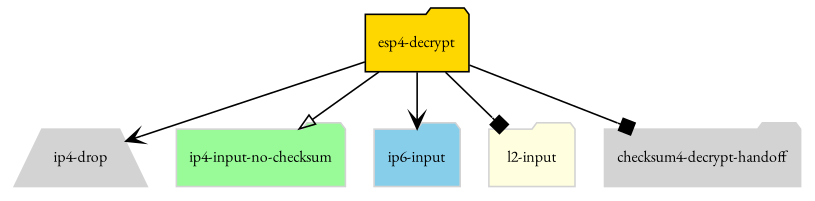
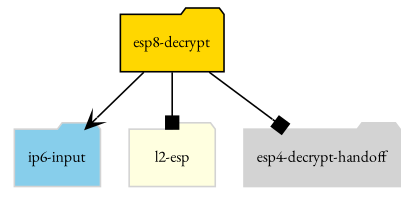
  digraph {
    fontname="EB Garamond"
    rankdir=TB
    node [color=lightgray fillcolor=lightgrey fontcolor=black fontname="EB Garamond" fontsize=10 shape=folder style=filled]
    edge [arrowhead=vee fontname="EB Garamond" fontsize=8]
-   "esp4-decrypt" [color=black fillcolor=gold]
-   "ip4-drop" [shape=trapezium]
-   "ip4-input-no-checksum" [fillcolor=palegreen]
+   "esp4-decrypt" [color=black fillcolor=gold label="esp8-decrypt"]
    "ip6-input" [fillcolor=skyblue]
-   "l2-input" [fillcolor=lightyellow]
-   "esp4-decrypt-handoff" [label="checksum4-decrypt-handoff"]
-   "esp4-decrypt" -> "ip4-drop"
-   "esp4-decrypt" -> "ip4-input-no-checksum" [arrowhead=onormal]
+   "l2-input" [fillcolor=lightyellow label="l2-esp"]
+   "esp4-decrypt-handoff"
    "esp4-decrypt" -> "ip6-input"
    "esp4-decrypt" -> "l2-input" [arrowhead=box]
    "esp4-decrypt" -> "esp4-decrypt-handoff" [arrowhead=box]
  }
